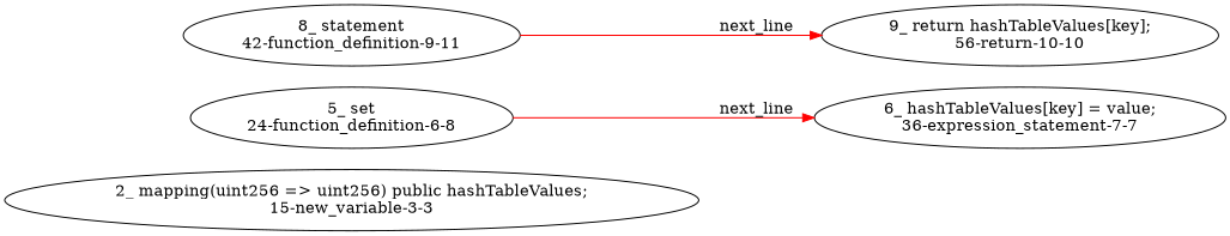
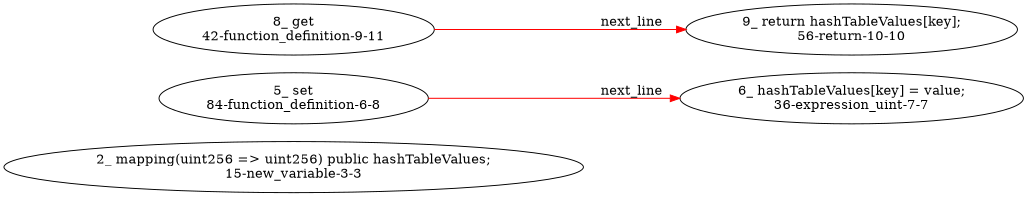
  digraph {
    rankdir=LR
    node [type_label=function_definition]
    edge [color=red controlflow_type=next_line edge_type=CFG_edge]
    n1 [label="2_ mapping(uint256 => uint256) public hashTableValues;\n15-new_variable-3-3" type_label=new_variable]
-   n2 [label="5_ set\n24-function_definition-6-8"]
-   n3 [label="6_ hashTableValues[key] = value;\n36-expression_statement-7-7" type_label=expression_statement]
-   n4 [label="8_ statement\n42-function_definition-9-11"]
+   n2 [label="5_ set\n84-function_definition-6-8"]
+   n3 [label="6_ hashTableValues[key] = value;\n36-expression_uint-7-7" type_label=expression_statement]
+   n4 [label="8_ get\n42-function_definition-9-11"]
    n5 [label="9_ return hashTableValues[key];\n56-return-10-10" type_label=return]
    n2 -> n3 [label=next_line]
    n4 -> n5 [label=next_line]
  }
